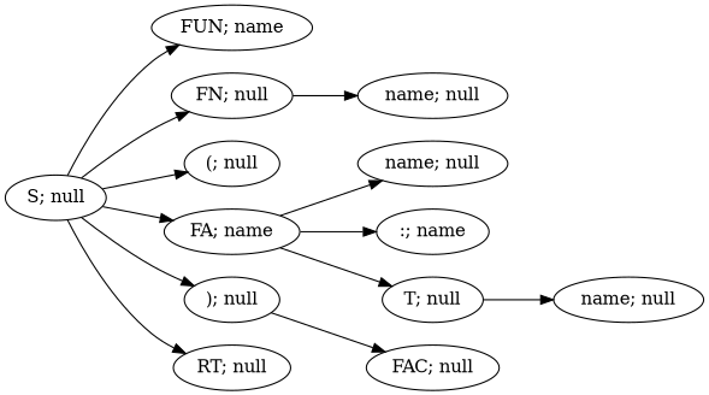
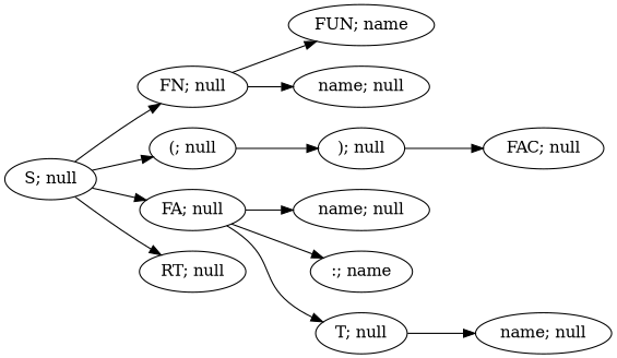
  digraph {
    rankdir=LR
    n1 [label="S; null"]
    n2 [label="FUN; name"]
    n3 [label="FN; null"]
    n4 [label="(; null"]
-   n5 [label="FA; name"]
+   n5 [label="FA; null"]
    n6 [label="); null"]
    n7 [label="RT; null"]
    n8 [label="name; null"]
    n9 [label="name; null"]
    n10 [label=":; name"]
    n11 [label="T; null"]
    n12 [label="FAC; null"]
    n13 [label="name; null"]
-   n1 -> n2
+   n3 -> n2
    n1 -> n3
    n1 -> n4
    n1 -> n5
-   n1 -> n6
+   n4 -> n6
    n1 -> n7
    n3 -> n8
    n5 -> n9
    n5 -> n10
    n5 -> n11
    n6 -> n12
    n11 -> n13
  }
